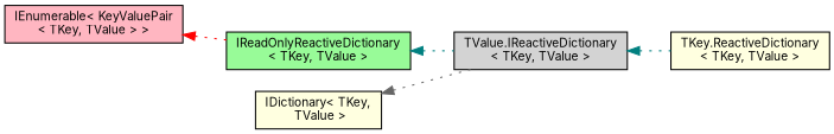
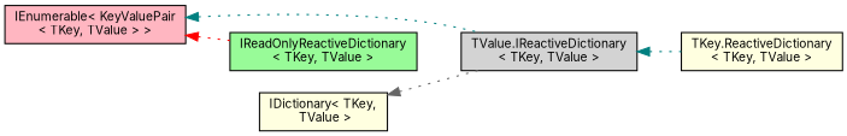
  digraph {
    fontname=Inter
    rankdir=LR
    node [color=black fillcolor=lightyellow fontname=Inter fontsize=10 shape=record style=filled]
    edge [color=teal dir=back fontname=Inter fontsize=10 labelfontname=Helvetica labelfontsize=10 style=dotted]
    n1 [fillcolor=lightgrey fontcolor=black height=0.2 label="TValue.IReactiveDictionary\l\< TKey, TValue \>" width=0.4]
    n2 [height=0.2 label="TKey.ReactiveDictionary\l\< TKey, TValue \>" width=0.4]
    n3 [fillcolor=palegreen height=0.2 label="IReadOnlyReactiveDictionary\l\< TKey, TValue \>" width=0.4]
    n4 [fillcolor=lightpink height=0.2 label="IEnumerable\< KeyValuePair\l\< TKey, TValue \> \>" width=0.4]
    n5 [height=0.2 label="IDictionary\< TKey,\l TValue \>" width=0.4]
    n1 -> n2
-   n3 -> n1
+   n4 -> n1
    n4 -> n3 [color=red]
    n5 -> n1 [color=gray40]
  }
